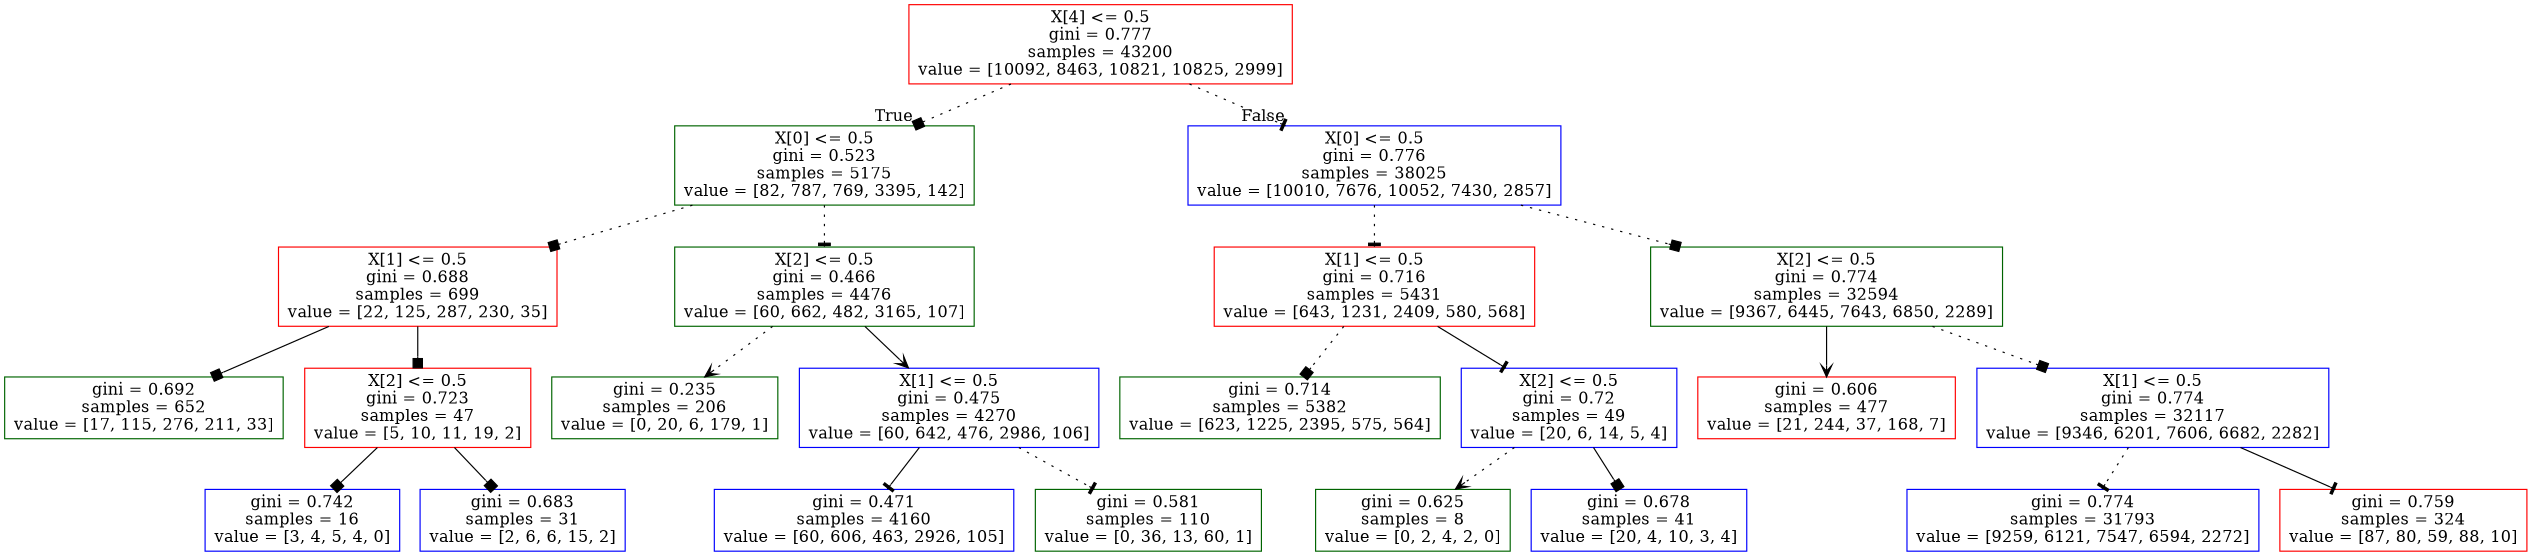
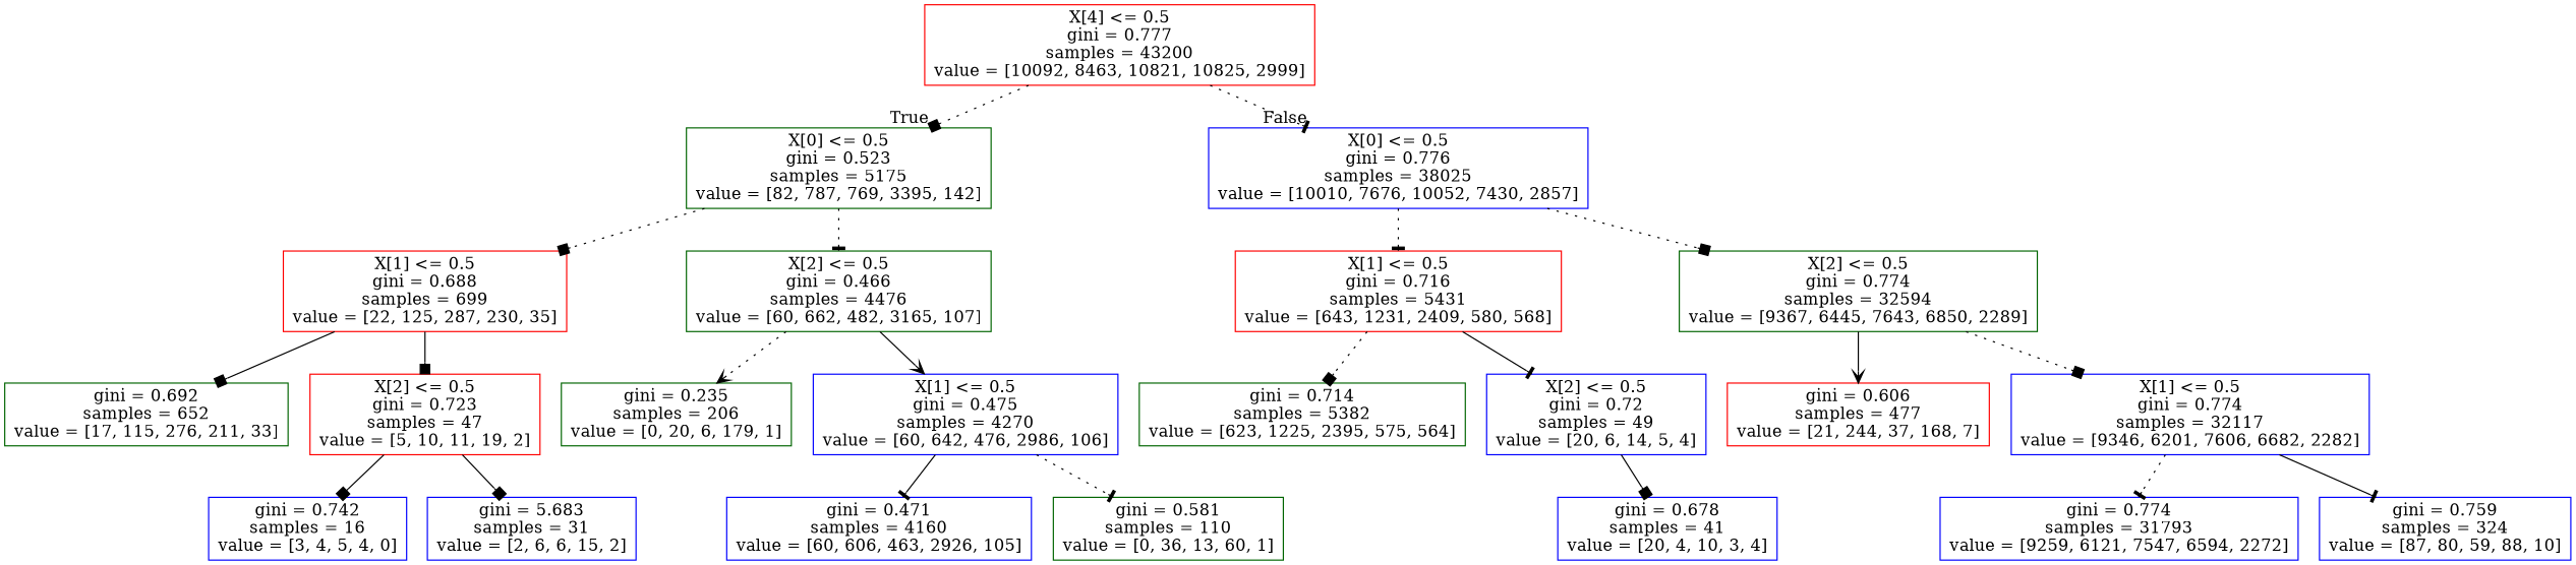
  digraph {
    node [color=blue shape=box]
    edge [arrowhead=box style=dotted]
    n1 [color=red label="X[4] <= 0.5\ngini = 0.777\nsamples = 43200\nvalue = [10092, 8463, 10821, 10825, 2999]"]
    n2 [color=darkgreen label="X[0] <= 0.5\ngini = 0.523\nsamples = 5175\nvalue = [82, 787, 769, 3395, 142]"]
    n3 [label="X[0] <= 0.5\ngini = 0.776\nsamples = 38025\nvalue = [10010, 7676, 10052, 7430, 2857]"]
    n4 [color=red label="X[1] <= 0.5\ngini = 0.688\nsamples = 699\nvalue = [22, 125, 287, 230, 35]"]
    n5 [color=darkgreen label="X[2] <= 0.5\ngini = 0.466\nsamples = 4476\nvalue = [60, 662, 482, 3165, 107]"]
    n6 [color=red label="X[1] <= 0.5\ngini = 0.716\nsamples = 5431\nvalue = [643, 1231, 2409, 580, 568]"]
    n7 [color=darkgreen label="X[2] <= 0.5\ngini = 0.774\nsamples = 32594\nvalue = [9367, 6445, 7643, 6850, 2289]"]
    n8 [color=darkgreen label="gini = 0.692\nsamples = 652\nvalue = [17, 115, 276, 211, 33]"]
    n9 [color=red label="X[2] <= 0.5\ngini = 0.723\nsamples = 47\nvalue = [5, 10, 11, 19, 2]"]
    n10 [color=darkgreen label="gini = 0.235\nsamples = 206\nvalue = [0, 20, 6, 179, 1]"]
    n11 [label="X[1] <= 0.5\ngini = 0.475\nsamples = 4270\nvalue = [60, 642, 476, 2986, 106]"]
    n12 [label="gini = 0.742\nsamples = 16\nvalue = [3, 4, 5, 4, 0]"]
-   n13 [label="gini = 0.683\nsamples = 31\nvalue = [2, 6, 6, 15, 2]"]
+   n13 [label="gini = 5.683\nsamples = 31\nvalue = [2, 6, 6, 15, 2]"]
    n14 [label="gini = 0.471\nsamples = 4160\nvalue = [60, 606, 463, 2926, 105]"]
    n15 [color=darkgreen label="gini = 0.581\nsamples = 110\nvalue = [0, 36, 13, 60, 1]"]
    n16 [color=darkgreen label="gini = 0.714\nsamples = 5382\nvalue = [623, 1225, 2395, 575, 564]"]
    n17 [label="X[2] <= 0.5\ngini = 0.72\nsamples = 49\nvalue = [20, 6, 14, 5, 4]"]
    n18 [color=red label="gini = 0.606\nsamples = 477\nvalue = [21, 244, 37, 168, 7]"]
    n19 [label="X[1] <= 0.5\ngini = 0.774\nsamples = 32117\nvalue = [9346, 6201, 7606, 6682, 2282]"]
-   n20 [color=darkgreen label="gini = 0.625\nsamples = 8\nvalue = [0, 2, 4, 2, 0]"]
    n21 [label="gini = 0.678\nsamples = 41\nvalue = [20, 4, 10, 3, 4]"]
    n22 [label="gini = 0.774\nsamples = 31793\nvalue = [9259, 6121, 7547, 6594, 2272]"]
-   n23 [color=red label="gini = 0.759\nsamples = 324\nvalue = [87, 80, 59, 88, 10]"]
+   n23 [label="gini = 0.759\nsamples = 324\nvalue = [87, 80, 59, 88, 10]"]
    n1 -> n2 [headlabel=True labelangle=45 labeldistance=2.5]
    n1 -> n3 [arrowhead=tee headlabel=False labelangle=-45 labeldistance=2.5]
    n2 -> n4
    n2 -> n5 [arrowhead=tee]
    n3 -> n6 [arrowhead=tee]
    n3 -> n7
    n4 -> n8 [style=solid]
    n4 -> n9 [style=solid]
    n5 -> n10 [arrowhead=vee]
    n5 -> n11 [arrowhead=vee style=solid]
    n6 -> n16
    n6 -> n17 [arrowhead=tee style=solid]
    n7 -> n18 [arrowhead=vee style=solid]
    n7 -> n19
    n9 -> n12 [style=solid]
    n9 -> n13 [style=solid]
    n11 -> n14 [arrowhead=tee style=solid]
    n11 -> n15 [arrowhead=tee]
-   n17 -> n20 [arrowhead=vee]
    n17 -> n21 [style=solid]
    n19 -> n22 [arrowhead=tee]
    n19 -> n23 [arrowhead=tee style=solid]
  }
